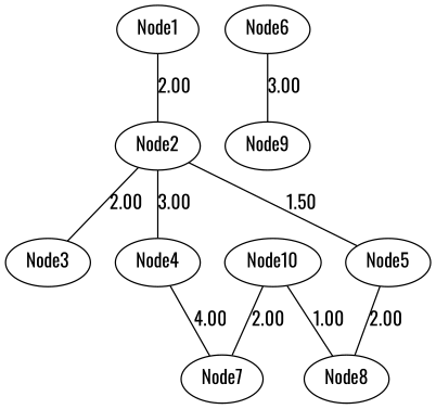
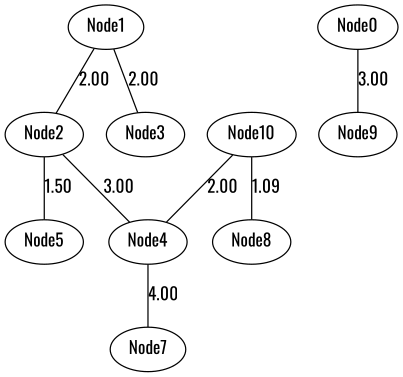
  graph {
    fontname=Oswald
    node [fontname=Oswald]
    edge [fontname=Oswald]
    Node1
    Node2
    Node3
    Node4
    Node5
    Node7
    Node8
-   Node6
+   Node6 [label=Node0]
    Node9
    Node10
    Node1 -- Node2 [label=2.00]
-   Node2 -- Node3 [label=2.00]
+   Node1 -- Node3 [label=2.00]
    Node2 -- Node4 [label=3.00]
    Node2 -- Node5 [label=1.50]
    Node4 -- Node7 [label=4.00]
-   Node5 -- Node8 [label=2.00]
    Node6 -- Node9 [label=3.00]
-   Node10 -- Node7 [label=2.00]
-   Node10 -- Node8 [label=1.00]
+   Node10 -- Node4 [label=2.00]
+   Node10 -- Node8 [label=1.09]
  }
